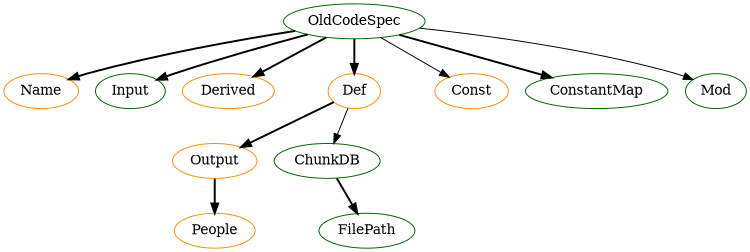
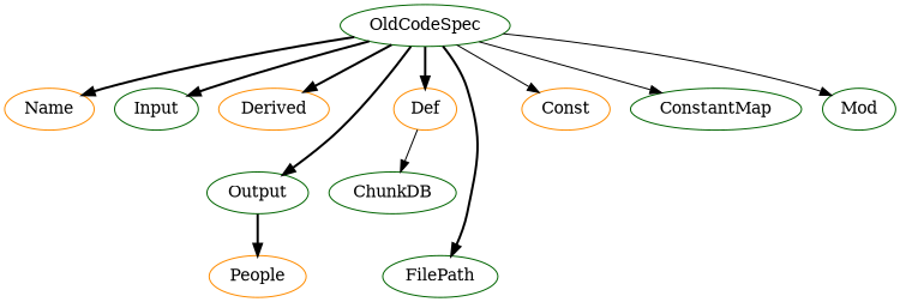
  digraph {
    node [color=darkgreen]
    edge [style=bold]
    n1 [label=OldCodeSpec shape=oval]
    Name [color=darkorange]
    Input
    Derived [color=darkorange]
-   Output [color=darkorange]
+   Output
    FilePath
    Def [color=darkorange]
    Const [color=darkorange]
    ConstantMap
    Mod
    People [color=darkorange]
    ChunkDB
    n1 -> Name
    n1 -> Input
    n1 -> Derived
-   Def -> Output
-   ChunkDB -> FilePath
+   n1 -> Output
+   n1 -> FilePath
    n1 -> Def
    n1 -> Const [style=solid]
-   n1 -> ConstantMap
+   n1 -> ConstantMap [style=solid]
    n1 -> Mod [style=solid]
    Output -> People
    Def -> ChunkDB [style=solid]
  }
